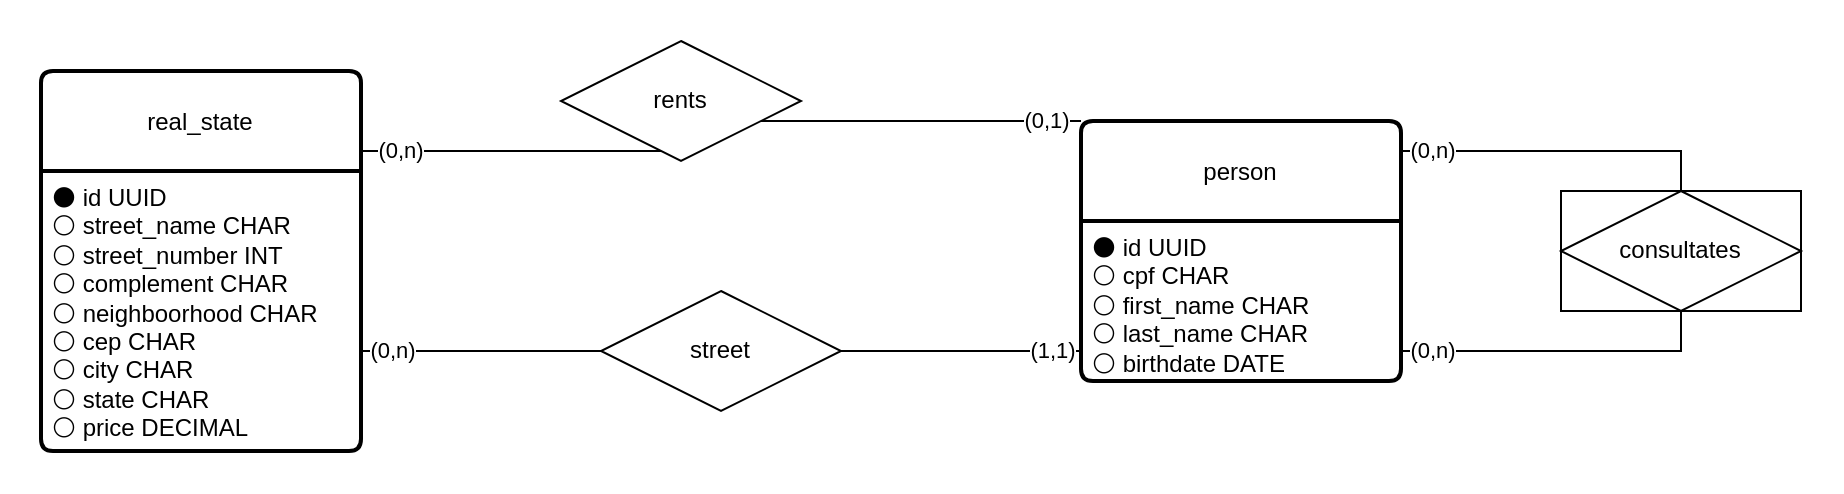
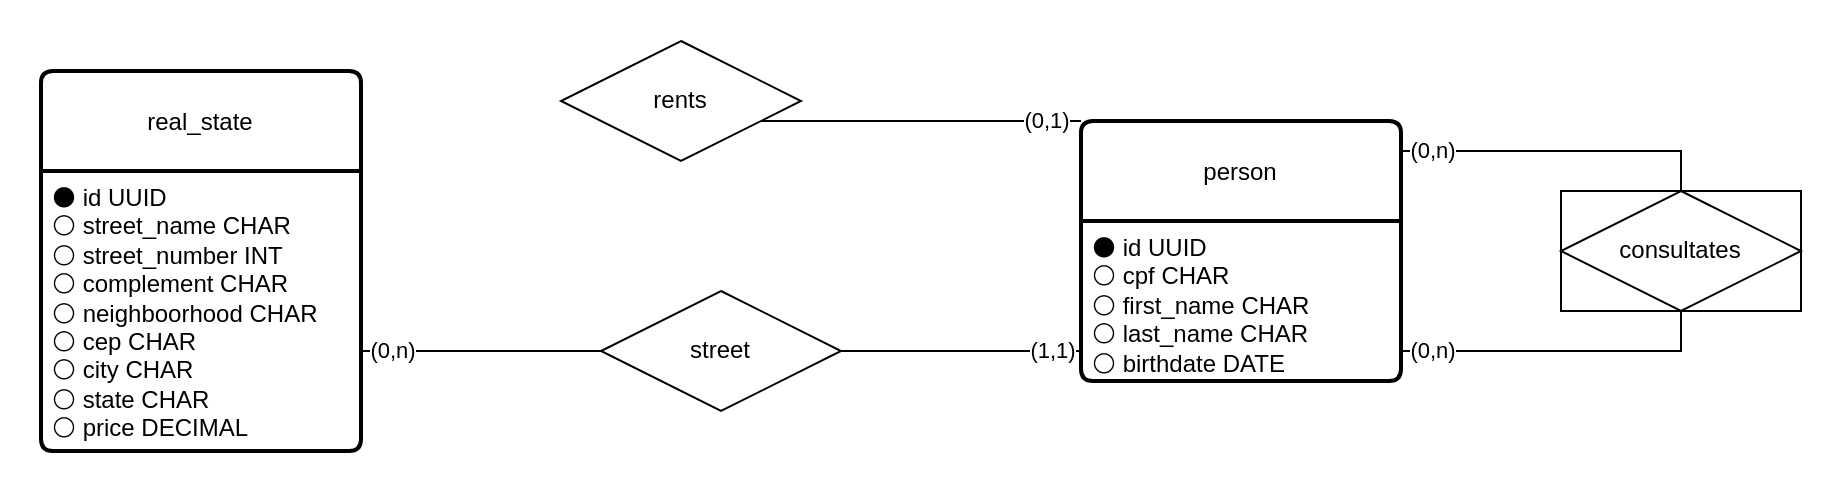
  <mxCell id="0" />
  <mxCell id="1" parent="0" />
  <mxCell id="2" value="" style="rounded=0;whiteSpace=wrap;html=1;" parent="1" vertex="1"><mxGeometry x="780" y="95" width="120" height="60" as="geometry" /></mxCell>
  <mxCell id="3" value="&lt;span style=&quot;font-size: 12px;&quot;&gt;person&lt;/span&gt;" style="swimlane;childLayout=stackLayout;horizontal=1;startSize=50;horizontalStack=0;rounded=1;fontSize=14;fontStyle=0;strokeWidth=2;resizeParent=0;resizeLast=1;shadow=0;dashed=0;align=center;arcSize=4;whiteSpace=wrap;html=1;" parent="1" vertex="1"><mxGeometry x="540" y="60" width="160" height="130" as="geometry" /></mxCell>
  <mxCell id="4" value="⚫ id UUID&lt;div&gt;⚪ cpf&lt;span style=&quot;background-color: transparent; color: light-dark(rgb(0, 0, 0), rgb(255, 255, 255));&quot;&gt;&amp;nbsp;&lt;/span&gt;&lt;span style=&quot;background-color: transparent; color: light-dark(rgb(0, 0, 0), rgb(255, 255, 255));&quot;&gt;CHAR&lt;/span&gt;&lt;/div&gt;&lt;div&gt;⚪ first_name&amp;nbsp;&lt;span style=&quot;background-color: transparent; color: light-dark(rgb(0, 0, 0), rgb(255, 255, 255));&quot;&gt;CHAR&lt;/span&gt;&lt;/div&gt;&lt;div&gt;⚪ last_name&amp;nbsp;&lt;span style=&quot;color: light-dark(rgb(0, 0, 0), rgb(255, 255, 255)); background-color: transparent;&quot;&gt;CHAR&lt;/span&gt;&lt;span style=&quot;background-color: transparent; color: light-dark(rgb(0, 0, 0), rgb(255, 255, 255));&quot;&gt;&lt;/span&gt;&lt;/div&gt;&lt;div&gt;⚪ birthdate DATE&lt;/div&gt;&lt;div&gt;&lt;br&gt;&lt;/div&gt;" style="align=left;strokeColor=none;fillColor=none;spacingLeft=4;spacingRight=4;fontSize=12;verticalAlign=top;resizable=0;rotatable=0;part=1;html=1;whiteSpace=wrap;" parent="3" vertex="1"><mxGeometry y="50" width="160" height="80" as="geometry" /></mxCell>
  <mxCell id="5" style="edgeStyle=orthogonalEdgeStyle;rounded=0;orthogonalLoop=1;jettySize=auto;html=1;endArrow=none;startFill=0;" parent="1" source="19" target="3" edge="1"><mxGeometry relative="1" as="geometry"><Array as="points"><mxPoint x="360" y="75" /><mxPoint x="360" y="75" /></Array></mxGeometry></mxCell>
  <mxCell id="6" value="(0,1)" style="edgeLabel;html=1;align=center;verticalAlign=middle;resizable=0;points=[];" parent="5" vertex="1" connectable="0"><mxGeometry x="0.82" y="1" relative="1" as="geometry"><mxPoint x="-4" as="offset" /></mxGeometry></mxCell>
  <mxCell id="7" style="edgeStyle=orthogonalEdgeStyle;rounded=0;orthogonalLoop=1;jettySize=auto;html=1;endArrow=none;startFill=0;" parent="1" source="10" target="3" edge="1"><mxGeometry relative="1" as="geometry"><Array as="points"><mxPoint x="360" y="175" /><mxPoint x="360" y="175" /></Array></mxGeometry></mxCell>
  <mxCell id="8" value="(0,n)" style="edgeLabel;html=1;align=center;verticalAlign=middle;resizable=0;points=[];" parent="7" vertex="1" connectable="0"><mxGeometry x="-0.922" y="-1" relative="1" as="geometry"><mxPoint x="1" y="-2" as="offset" /></mxGeometry></mxCell>
  <mxCell id="9" value="(1,1)" style="edgeLabel;html=1;align=center;verticalAlign=middle;resizable=0;points=[];" parent="7" vertex="1" connectable="0"><mxGeometry x="0.933" relative="1" as="geometry"><mxPoint x="-3" y="-1" as="offset" /></mxGeometry></mxCell>
  <mxCell id="10" value="&lt;span style=&quot;font-size: 12px;&quot;&gt;real_state&lt;/span&gt;" style="swimlane;childLayout=stackLayout;horizontal=1;startSize=50;horizontalStack=0;rounded=1;fontSize=14;fontStyle=0;strokeWidth=2;resizeParent=0;resizeLast=1;shadow=0;dashed=0;align=center;arcSize=4;whiteSpace=wrap;html=1;" parent="1" vertex="1"><mxGeometry x="20" y="35" width="160" height="190" as="geometry" /></mxCell>
  <mxCell id="11" value="⚫ id UUID&lt;div&gt;⚪ street_name&lt;span style=&quot;background-color: transparent; color: light-dark(rgb(0, 0, 0), rgb(255, 255, 255));&quot;&gt;&amp;nbsp;&lt;/span&gt;&lt;span style=&quot;background-color: transparent; color: light-dark(rgb(0, 0, 0), rgb(255, 255, 255));&quot;&gt;CHAR&lt;/span&gt;&lt;/div&gt;&lt;div&gt;⚪ street_number INT&lt;/div&gt;&lt;div&gt;⚪ complement&lt;span style=&quot;background-color: transparent; color: light-dark(rgb(0, 0, 0), rgb(255, 255, 255));&quot;&gt;&amp;nbsp;&lt;/span&gt;&lt;span style=&quot;background-color: transparent; color: light-dark(rgb(0, 0, 0), rgb(255, 255, 255));&quot;&gt;CHAR&lt;/span&gt;&lt;/div&gt;&lt;div&gt;⚪ neighboorhood&lt;span style=&quot;background-color: transparent; color: light-dark(rgb(0, 0, 0), rgb(255, 255, 255));&quot;&gt;&amp;nbsp;&lt;/span&gt;&lt;span style=&quot;background-color: transparent; color: light-dark(rgb(0, 0, 0), rgb(255, 255, 255));&quot;&gt;CHAR&lt;/span&gt;&lt;/div&gt;&lt;div&gt;⚪ cep&lt;span style=&quot;background-color: transparent; color: light-dark(rgb(0, 0, 0), rgb(255, 255, 255));&quot;&gt;&amp;nbsp;&lt;/span&gt;&lt;span style=&quot;background-color: transparent; color: light-dark(rgb(0, 0, 0), rgb(255, 255, 255));&quot;&gt;CHAR&lt;/span&gt;&lt;/div&gt;&lt;div&gt;⚪ city&lt;span style=&quot;background-color: transparent; color: light-dark(rgb(0, 0, 0), rgb(255, 255, 255));&quot;&gt;&amp;nbsp;&lt;/span&gt;&lt;span style=&quot;background-color: transparent; color: light-dark(rgb(0, 0, 0), rgb(255, 255, 255));&quot;&gt;CHAR&lt;/span&gt;&lt;/div&gt;&lt;div&gt;⚪ state CHAR&lt;/div&gt;&lt;div&gt;⚪ price DECIMAL&lt;/div&gt;" style="align=left;strokeColor=none;fillColor=none;spacingLeft=4;spacingRight=4;fontSize=12;verticalAlign=top;resizable=0;rotatable=0;part=1;html=1;whiteSpace=wrap;" parent="10" vertex="1"><mxGeometry y="50" width="160" height="140" as="geometry" /></mxCell>
  <mxCell id="12" style="edgeStyle=orthogonalEdgeStyle;rounded=0;orthogonalLoop=1;jettySize=auto;html=1;endArrow=none;startFill=0;" parent="1" source="3" target="3" edge="1"><mxGeometry relative="1" as="geometry"><mxPoint x="710" y="75" as="sourcePoint" /><mxPoint x="710" y="95" as="targetPoint" /><Array as="points"><mxPoint x="840" y="175" /><mxPoint x="840" y="75" /></Array></mxGeometry></mxCell>
  <mxCell id="13" value="(0,n)" style="edgeLabel;html=1;align=center;verticalAlign=middle;resizable=0;points=[];" parent="12" vertex="1" connectable="0"><mxGeometry x="-0.92" y="-1" relative="1" as="geometry"><mxPoint y="-2" as="offset" /></mxGeometry></mxCell>
  <mxCell id="14" value="(0,n)" style="edgeLabel;html=1;align=center;verticalAlign=middle;resizable=0;points=[];" parent="12" vertex="1" connectable="0"><mxGeometry x="0.922" y="-2" relative="1" as="geometry"><mxPoint y="1" as="offset" /></mxGeometry></mxCell>
  <mxCell id="15" value="street" style="rhombus;whiteSpace=wrap;html=1;" parent="1" vertex="1"><mxGeometry x="300" y="145" width="120" height="60" as="geometry" /></mxCell>
  <mxCell id="16" value="consultates" style="rhombus;whiteSpace=wrap;html=1;" parent="1" vertex="1"><mxGeometry x="780" y="95" width="120" height="60" as="geometry" /></mxCell>
- <mxCell id="17" value="" style="edgeStyle=orthogonalEdgeStyle;rounded=0;orthogonalLoop=1;jettySize=auto;html=1;endArrow=none;startFill=0;" parent="1" source="10" target="19" edge="1"><mxGeometry relative="1" as="geometry"><mxPoint x="180" y="75" as="sourcePoint" /><mxPoint x="540" y="75" as="targetPoint" /><Array as="points"><mxPoint x="210" y="75" /><mxPoint x="210" y="75" /></Array></mxGeometry></mxCell>
- <mxCell id="18" value="(0,n)" style="edgeLabel;html=1;align=center;verticalAlign=middle;resizable=0;points=[];" parent="17" vertex="1" connectable="0"><mxGeometry x="-0.804" relative="1" as="geometry"><mxPoint x="4" y="-1" as="offset" /></mxGeometry></mxCell>
  <mxCell id="19" value="rents" style="rhombus;whiteSpace=wrap;html=1;" parent="1" vertex="1"><mxGeometry x="280" y="20" width="120" height="60" as="geometry" /></mxCell>
